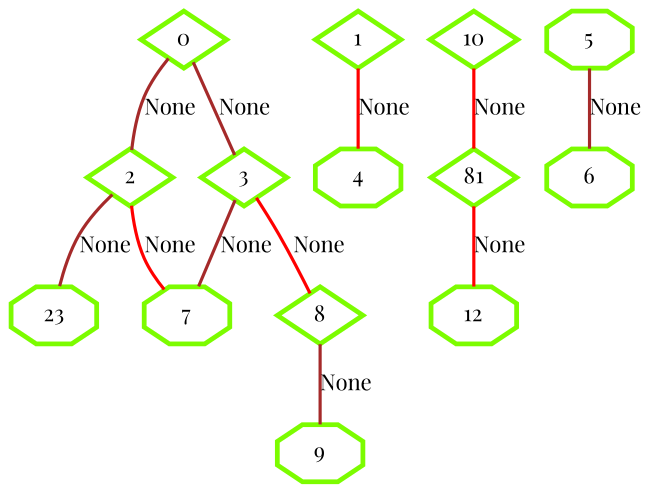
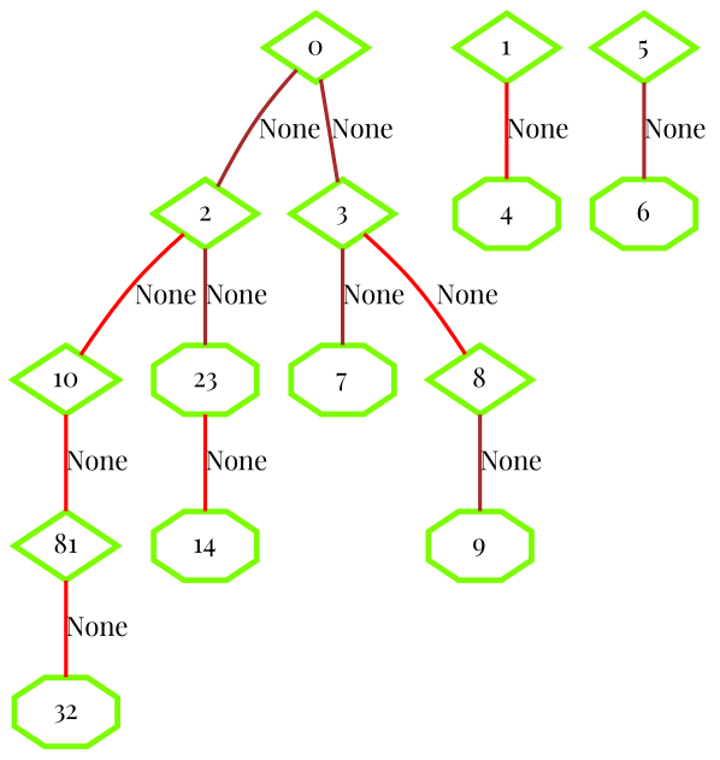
  graph {
    fontname="Playfair Display"
    node [color=lawngreen fontname="Playfair Display" penwidth=3 shape=octagon]
    edge [color=brown fontname="Playfair Display" penwidth=2]
    n1 [label=0 shape=diamond]
    n2 [label=2 shape=diamond]
    n3 [label=3 shape=diamond]
    n4 [label=1 shape=diamond]
    n5 [label=4]
    n6 [label=10 shape=diamond]
    n7 [label=23]
    n8 [label=7]
    n9 [label=8 shape=diamond]
-   n10 [label=5]
+   n10 [label=5 shape=diamond]
    n11 [label=6]
    n12 [label=81 shape=diamond]
+   n13 [label=14]
    n14 [label=9]
-   n15 [label=12]
+   n15 [label=32]
    n1 -- n2 [label=None]
    n1 -- n3 [label=None]
-   n2 -- n8 [color=red label=None]
+   n2 -- n6 [color=red label=None]
    n2 -- n7 [label=None]
    n3 -- n8 [label=None]
    n3 -- n9 [color=red label=None]
    n4 -- n5 [color=red label=None]
    n6 -- n12 [color=red label=None]
+   n7 -- n13 [color=red label=None]
    n9 -- n14 [label=None]
    n10 -- n11 [label=None]
    n12 -- n15 [color=red label=None]
  }
